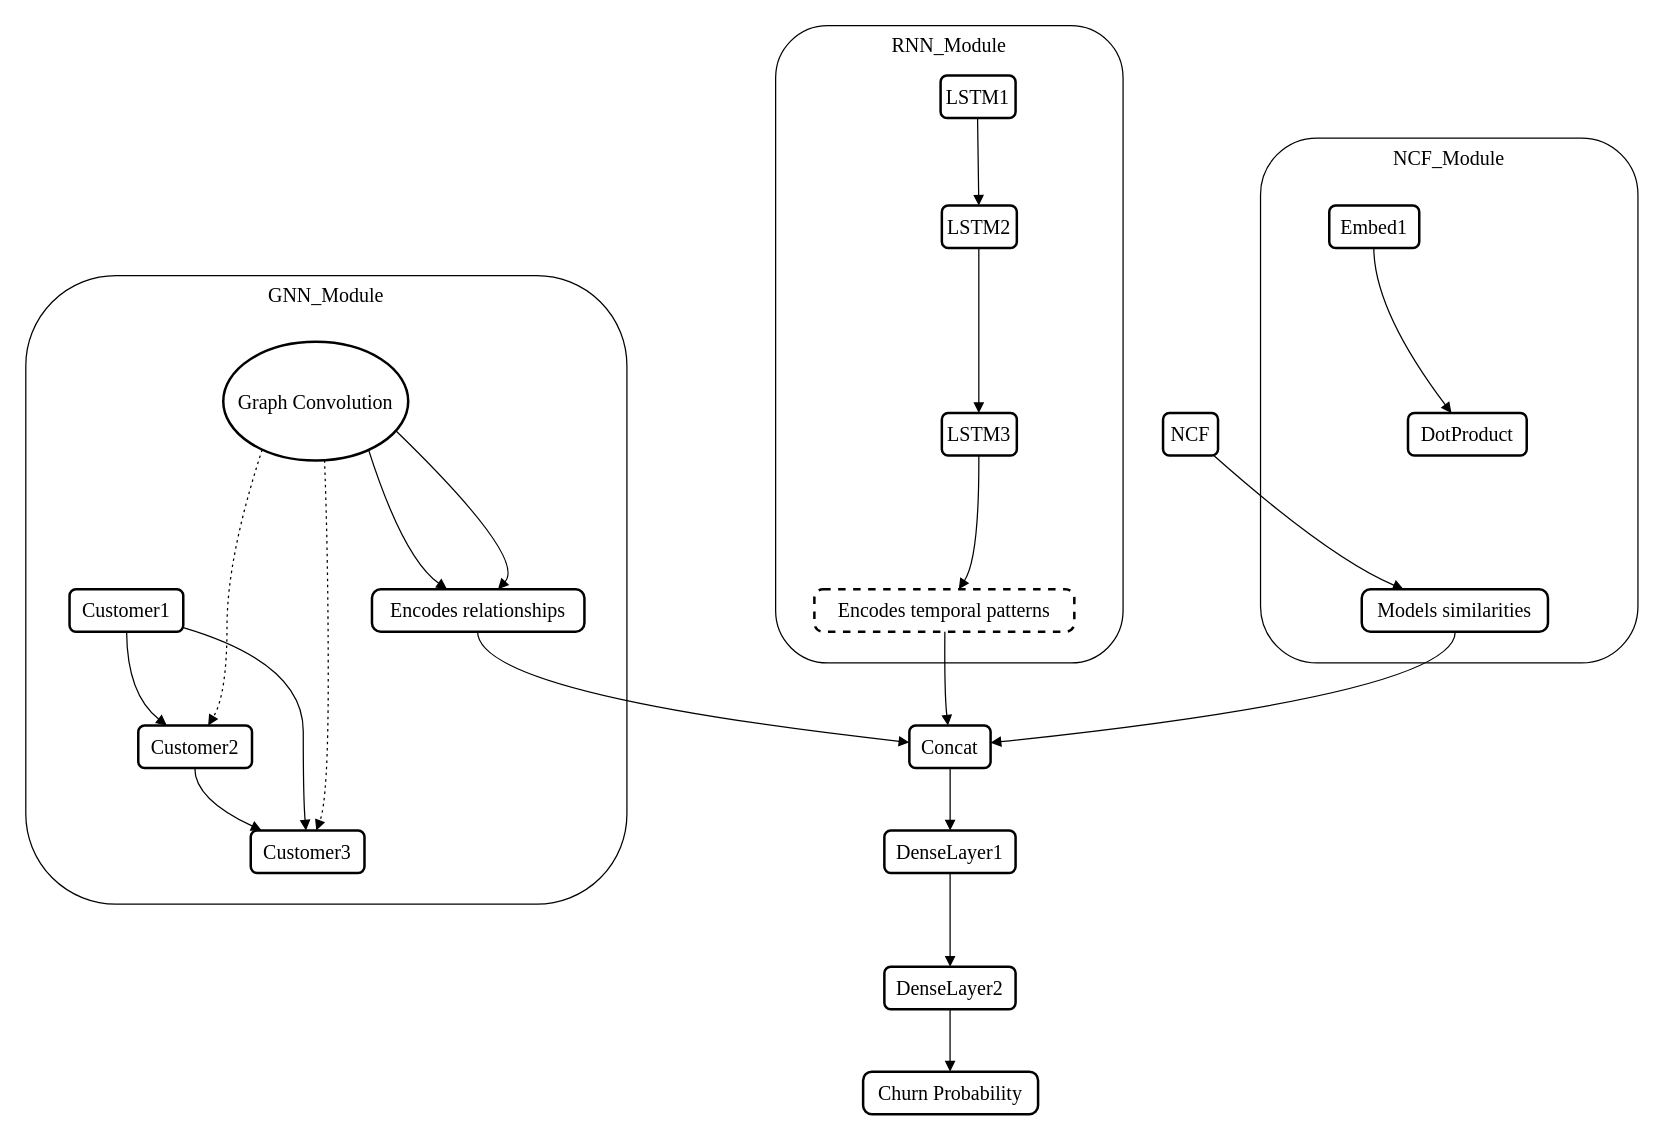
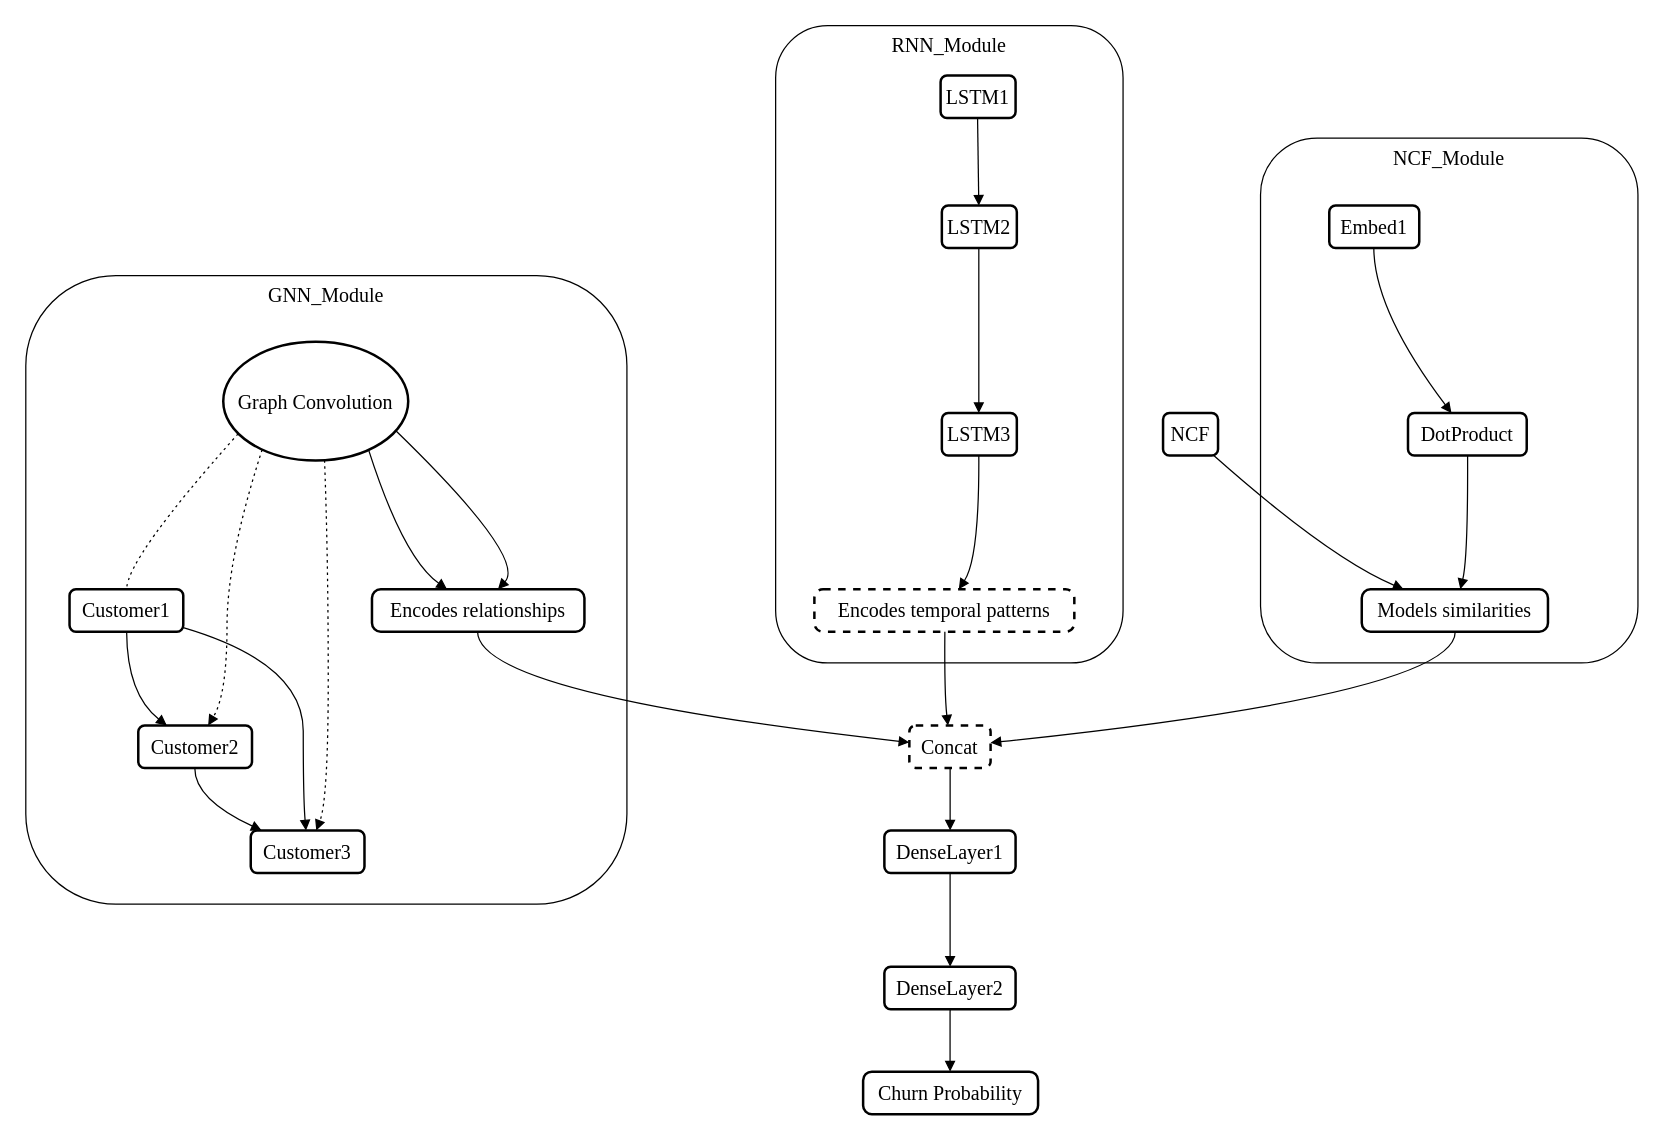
  <mxCell id="0" />
  <mxCell id="1" parent="0" />
  <mxCell id="2" value="" style="group" parent="1" vertex="1" connectable="0"><mxGeometry x="20" y="20" width="1290" height="871" as="geometry" /></mxCell>
  <mxCell id="3" value="NCF_Module" style="whiteSpace=wrap;strokeWidth=1;verticalAlign=top;fontSize=16;fillColor=none;rounded=1;fontFamily=Georgia;fontColor=#000000;strokeColor=#000000;container=0;" parent="2" vertex="1"><mxGeometry x="988" y="90" width="302" height="420" as="geometry" /></mxCell>
  <mxCell id="4" value="DotProduct" style="whiteSpace=wrap;strokeWidth=2;fontSize=16;rounded=1;fontFamily=Georgia;fontColor=#000000;strokeColor=#000000;container=0;fillColor=none;" parent="2" vertex="1"><mxGeometry x="1106" y="310" width="95" height="34" as="geometry" /></mxCell>
  <mxCell id="5" value="Embed1" style="whiteSpace=wrap;strokeWidth=2;fontSize=16;rounded=1;fontFamily=Georgia;fontColor=#000000;strokeColor=#000000;container=0;fillColor=none;" parent="2" vertex="1"><mxGeometry x="1043" y="144" width="72" height="34" as="geometry" /></mxCell>
  <mxCell id="6" value="Models similarities" style="rounded=1;absoluteArcSize=1;arcSize=14;whiteSpace=wrap;strokeWidth=2;fontSize=16;fontFamily=Georgia;fontColor=#000000;strokeColor=#000000;container=0;fillColor=none;" parent="2" vertex="1"><mxGeometry x="1069" y="451" width="149" height="34" as="geometry" /></mxCell>
  <mxCell id="7" value="GNN_Module" style="whiteSpace=wrap;strokeWidth=1;verticalAlign=top;fontSize=16;fillStyle=auto;fillColor=none;strokeColor=#000000;rounded=1;labelBackgroundColor=none;fontFamily=Georgia;fontColor=#000000;container=0;" parent="2" vertex="1"><mxGeometry y="200" width="481" height="503" as="geometry" /></mxCell>
  <mxCell id="8" value="Customer2" style="whiteSpace=wrap;strokeWidth=2;fontSize=16;rounded=1;fontFamily=Georgia;fontColor=#000000;strokeColor=#000000;container=0;fillColor=none;" parent="2" vertex="1"><mxGeometry x="90" y="560" width="91" height="34" as="geometry" /></mxCell>
  <mxCell id="9" value="Customer1" style="whiteSpace=wrap;strokeWidth=2;fontSize=16;rounded=1;fontFamily=Georgia;fontColor=#000000;strokeColor=#000000;container=0;fillColor=none;" parent="2" vertex="1"><mxGeometry x="35" y="451" width="91" height="34" as="geometry" /></mxCell>
  <mxCell id="10" value="Customer3" style="whiteSpace=wrap;strokeWidth=2;fontSize=16;rounded=1;fontFamily=Georgia;fontColor=#000000;strokeColor=#000000;container=0;fillColor=none;" parent="2" vertex="1"><mxGeometry x="180" y="644" width="91" height="34" as="geometry" /></mxCell>
  <mxCell id="11" value="Graph Convolution" style="ellipse;aspect=fixed;strokeWidth=2;whiteSpace=wrap;fontSize=16;rounded=1;fontFamily=Georgia;fontColor=#000000;strokeColor=#000000;container=0;fillColor=none;" parent="2" vertex="1"><mxGeometry x="158" y="253" width="148" height="95" as="geometry" /></mxCell>
  <mxCell id="12" value="Encodes relationships" style="rounded=1;absoluteArcSize=1;arcSize=14;whiteSpace=wrap;strokeWidth=2;fontSize=16;fontFamily=Georgia;fontColor=#000000;strokeColor=#000000;container=0;fillColor=none;" parent="2" vertex="1"><mxGeometry x="277" y="451" width="170" height="34" as="geometry" /></mxCell>
  <mxCell id="13" value="RNN_Module" style="whiteSpace=wrap;strokeWidth=1;verticalAlign=top;fontSize=16;strokeColor=#000000;fillColor=none;rounded=1;fontFamily=Georgia;fontColor=#000000;container=0;" parent="2" vertex="1"><mxGeometry x="600" width="278" height="510" as="geometry" /></mxCell>
  <mxCell id="14" value="Encodes temporal patterns" style="rounded=1;absoluteArcSize=1;arcSize=14;whiteSpace=wrap;strokeWidth=2;fontSize=16;fontFamily=Georgia;fontColor=#000000;strokeColor=#000000;container=0;fillColor=none;dashed=1;" parent="2" vertex="1"><mxGeometry x="631" y="451" width="208" height="34" as="geometry" /></mxCell>
  <mxCell id="15" value="LSTM3" style="whiteSpace=wrap;strokeWidth=2;fontSize=16;rounded=1;fontFamily=Georgia;fontColor=#000000;strokeColor=#000000;container=0;fillColor=none;" parent="2" vertex="1"><mxGeometry x="733" y="310" width="60" height="34" as="geometry" /></mxCell>
  <mxCell id="16" value="LSTM2" style="whiteSpace=wrap;strokeWidth=2;fontSize=16;rounded=1;fontFamily=Georgia;fontColor=#000000;strokeColor=#000000;container=0;fillColor=none;" parent="2" vertex="1"><mxGeometry x="733" y="144" width="60" height="34" as="geometry" /></mxCell>
  <mxCell id="17" value="LSTM1" style="whiteSpace=wrap;strokeWidth=2;fontSize=16;rounded=1;fontFamily=Georgia;fontColor=#000000;strokeColor=#000000;container=0;fillColor=none;" parent="2" vertex="1"><mxGeometry x="732" y="40" width="60" height="34" as="geometry" /></mxCell>
  <mxCell id="18" value="NCF" style="whiteSpace=wrap;strokeWidth=2;fontSize=16;rounded=1;fontFamily=Georgia;fontColor=#000000;strokeColor=#000000;container=0;fillColor=none;" parent="2" vertex="1"><mxGeometry x="910" y="310" width="44" height="34" as="geometry" /></mxCell>
- <mxCell id="19" value="Concat" style="whiteSpace=wrap;strokeWidth=2;fontSize=16;rounded=1;fontFamily=Georgia;fontColor=#000000;strokeColor=#000000;container=0;fillColor=none;" parent="2" vertex="1"><mxGeometry x="707" y="560" width="65" height="34" as="geometry" /></mxCell>
+ <mxCell id="19" value="Concat" style="whiteSpace=wrap;strokeWidth=2;fontSize=16;rounded=1;fontFamily=Georgia;fontColor=#000000;strokeColor=#000000;container=0;fillColor=none;dashed=1;" parent="2" vertex="1"><mxGeometry x="707" y="560" width="65" height="34" as="geometry" /></mxCell>
  <mxCell id="20" value="DenseLayer1" style="whiteSpace=wrap;strokeWidth=2;fontSize=16;rounded=1;fontFamily=Georgia;fontColor=#000000;strokeColor=#000000;container=0;fillColor=none;" parent="2" vertex="1"><mxGeometry x="687" y="644" width="105" height="34" as="geometry" /></mxCell>
  <mxCell id="21" value="DenseLayer2" style="whiteSpace=wrap;strokeWidth=2;fontSize=16;rounded=1;fontFamily=Georgia;fontColor=#000000;strokeColor=#000000;container=0;fillColor=none;" parent="2" vertex="1"><mxGeometry x="687" y="753" width="105" height="34" as="geometry" /></mxCell>
  <mxCell id="22" value="Churn Probability" style="rounded=1;absoluteArcSize=1;arcSize=14;whiteSpace=wrap;strokeWidth=2;fontSize=16;fontFamily=Georgia;fontColor=#000000;strokeColor=#000000;container=0;fillColor=none;" parent="2" vertex="1"><mxGeometry x="670" y="837" width="140" height="34" as="geometry" /></mxCell>
  <mxCell id="23" value="" style="curved=1;startArrow=none;endArrow=block;exitX=0.851;exitY=1.001;entryX=0.355;entryY=0.006;rounded=1;fontSize=12;strokeColor=#000000;fontColor=#000000;" parent="2" source="11" target="12" edge="1"><mxGeometry relative="1" as="geometry"><Array as="points"><mxPoint x="302" y="426" /></Array></mxGeometry></mxCell>
  <mxCell id="24" value="" style="curved=1;startArrow=none;endArrow=block;exitX=0.925;exitY=1.003;entryX=0.228;entryY=0.006;rounded=1;fontSize=12;strokeColor=#000000;fontColor=#000000;" parent="2" source="18" target="6" edge="1"><mxGeometry relative="1" as="geometry"><Array as="points"><mxPoint x="1043" y="426" /></Array></mxGeometry></mxCell>
  <mxCell id="25" value="" style="curved=1;startArrow=none;endArrow=block;exitX=0.493;exitY=1;entryX=0.493;entryY=0;rounded=1;fontSize=12;strokeColor=#000000;fontColor=#000000;" parent="2" source="17" target="16" edge="1"><mxGeometry relative="1" as="geometry"><Array as="points" /></mxGeometry></mxCell>
  <mxCell id="26" value="" style="curved=1;startArrow=none;endArrow=block;exitX=0.493;exitY=1;entryX=0.493;entryY=0.003;rounded=1;fontSize=12;strokeColor=#000000;fontColor=#000000;" parent="2" source="16" target="15" edge="1"><mxGeometry relative="1" as="geometry"><Array as="points" /></mxGeometry></mxCell>
  <mxCell id="27" value="" style="curved=1;startArrow=none;endArrow=block;exitX=0.493;exitY=1.003;entryX=0.555;entryY=0.006;rounded=1;fontSize=12;strokeColor=#000000;fontColor=#000000;" parent="2" source="15" target="14" edge="1"><mxGeometry relative="1" as="geometry"><Array as="points"><mxPoint x="763" y="426" /></Array></mxGeometry></mxCell>
  <mxCell id="28" value="" style="curved=1;startArrow=none;endArrow=block;exitX=0.502;exitY=1.006;entryX=0.254;entryY=0.006;rounded=1;fontSize=12;strokeColor=#000000;fontColor=#000000;" parent="2" source="9" target="8" edge="1"><mxGeometry relative="1" as="geometry"><Array as="points"><mxPoint x="81" y="535" /></Array></mxGeometry></mxCell>
  <mxCell id="29" value="" style="curved=1;startArrow=none;endArrow=block;exitX=0.497;exitY=1.006;entryX=0.101;entryY=0.006;rounded=1;fontSize=12;strokeColor=#000000;fontColor=#000000;" parent="2" source="8" target="10" edge="1"><mxGeometry relative="1" as="geometry"><Array as="points"><mxPoint x="135" y="619" /></Array></mxGeometry></mxCell>
  <mxCell id="30" value="" style="curved=1;startArrow=none;endArrow=block;exitX=1.004;exitY=0.906;entryX=0.486;entryY=0.006;rounded=1;fontSize=12;strokeColor=#000000;fontColor=#000000;" parent="2" source="9" target="10" edge="1"><mxGeometry relative="1" as="geometry"><Array as="points"><mxPoint x="222" y="510" /><mxPoint x="222" y="619" /></Array></mxGeometry></mxCell>
+ <mxCell id="31" value="" style="curved=1;dashed=1;dashPattern=2 3;startArrow=none;endArrow=none;exitX=-0.003;exitY=0.829;entryX=0.502;entryY=0.006;rounded=1;fontSize=12;strokeColor=#000000;fontColor=#000000;" parent="2" source="11" target="9" edge="1"><mxGeometry relative="1" as="geometry"><Array as="points"><mxPoint x="81" y="426" /></Array></mxGeometry></mxCell>
  <mxCell id="32" value="" style="curved=1;dashed=1;dashPattern=2 3;startArrow=none;endArrow=block;exitX=0.142;exitY=1.001;entryX=0.613;entryY=0.006;rounded=1;fontSize=12;strokeColor=#000000;fontColor=#000000;" parent="2" source="11" target="8" edge="1"><mxGeometry relative="1" as="geometry"><Array as="points"><mxPoint x="161" y="426" /><mxPoint x="161" y="535" /></Array></mxGeometry></mxCell>
  <mxCell id="33" value="" style="curved=1;dashed=1;dashPattern=2 3;startArrow=none;endArrow=block;exitX=0.548;exitY=1.001;entryX=0.575;entryY=0.006;rounded=1;fontSize=12;strokeColor=#000000;fontColor=#000000;" parent="2" source="11" target="10" edge="1"><mxGeometry relative="1" as="geometry"><Array as="points"><mxPoint x="242" y="426" /><mxPoint x="242" y="619" /></Array></mxGeometry></mxCell>
  <mxCell id="34" value="" style="curved=1;startArrow=none;endArrow=block;exitX=0.998;exitY=0.793;entryX=0.592;entryY=0.006;rounded=1;fontSize=12;strokeColor=#000000;fontColor=#000000;" parent="2" source="11" target="12" edge="1"><mxGeometry relative="1" as="geometry"><Array as="points"><mxPoint x="401" y="426" /></Array></mxGeometry></mxCell>
  <mxCell id="35" value="" style="curved=1;startArrow=none;endArrow=block;exitX=0.495;exitY=1;entryX=0.367;entryY=0.003;rounded=1;fontSize=12;strokeColor=#000000;fontColor=#000000;" parent="2" source="5" target="4" edge="1"><mxGeometry relative="1" as="geometry"><Array as="points"><mxPoint x="1079" y="228" /></Array></mxGeometry></mxCell>
+ <mxCell id="36" value="" style="curved=1;startArrow=none;endArrow=block;exitX=0.502;exitY=1.003;entryX=0.529;entryY=0.006;rounded=1;fontSize=12;strokeColor=#000000;fontColor=#000000;" parent="2" source="4" target="6" edge="1"><mxGeometry relative="1" as="geometry"><Array as="points"><mxPoint x="1154" y="426" /></Array></mxGeometry></mxCell>
  <mxCell id="37" value="" style="curved=1;startArrow=none;endArrow=block;exitX=0.502;exitY=1.006;entryX=0.476;entryY=0.006;rounded=1;fontSize=12;strokeColor=#000000;fontColor=#000000;" parent="2" source="14" target="19" edge="1"><mxGeometry relative="1" as="geometry"><Array as="points"><mxPoint x="735" y="535" /></Array></mxGeometry></mxCell>
  <mxCell id="38" value="" style="curved=1;startArrow=none;endArrow=block;exitX=0.497;exitY=1.006;entryX=0.0;entryY=0.399;rounded=1;fontSize=12;strokeColor=#000000;fontColor=#000000;" parent="2" source="12" target="19" edge="1"><mxGeometry relative="1" as="geometry"><Array as="points"><mxPoint x="362" y="535" /></Array></mxGeometry></mxCell>
  <mxCell id="39" value="" style="curved=1;startArrow=none;endArrow=block;exitX=0.502;exitY=1.006;entryX=1.004;entryY=0.406;rounded=1;fontSize=12;strokeColor=#000000;fontColor=#000000;" parent="2" source="6" target="19" edge="1"><mxGeometry relative="1" as="geometry"><Array as="points"><mxPoint x="1144" y="535" /></Array></mxGeometry></mxCell>
  <mxCell id="40" value="" style="curved=1;startArrow=none;endArrow=block;exitX=0.502;exitY=1.006;entryX=0.501;entryY=0.006;rounded=1;fontSize=12;strokeColor=#000000;fontColor=#000000;" parent="2" source="19" target="20" edge="1"><mxGeometry relative="1" as="geometry"><Array as="points" /></mxGeometry></mxCell>
  <mxCell id="41" value="" style="curved=1;startArrow=none;endArrow=block;exitX=0.501;exitY=1.006;entryX=0.501;entryY=0.006;rounded=1;fontSize=12;strokeColor=#000000;fontColor=#000000;" parent="2" source="20" target="21" edge="1"><mxGeometry relative="1" as="geometry"><Array as="points" /></mxGeometry></mxCell>
  <mxCell id="42" value="" style="curved=1;startArrow=none;endArrow=block;exitX=0.501;exitY=1.006;entryX=0.497;entryY=0.006;rounded=1;fontSize=12;strokeColor=#000000;fontColor=#000000;" parent="2" source="21" target="22" edge="1"><mxGeometry relative="1" as="geometry"><Array as="points" /></mxGeometry></mxCell>
